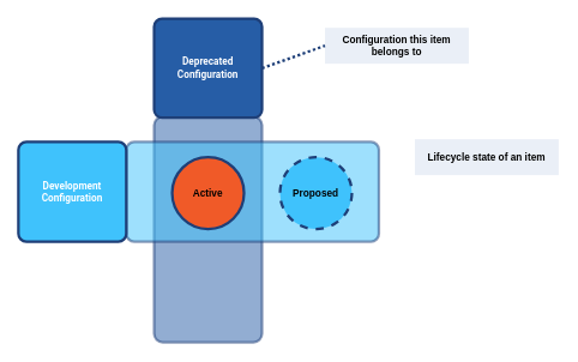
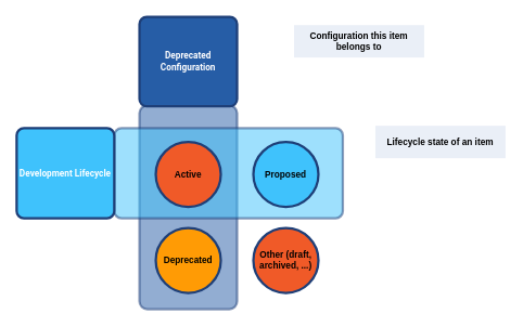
  <mxCell id="0" />
  <mxCell id="1" parent="0" />
  <mxCell id="2" value="" style="rounded=1;whiteSpace=wrap;html=1;strokeWidth=3;arcSize=8;strokeColor=#1E3F78;fillColor=#265DA6;fontStyle=1;spacing=2;fontSize=11;opacity=50;" vertex="1" parent="1"><mxGeometry x="171" y="129" width="120" height="251" as="geometry" /></mxCell>
  <mxCell id="3" value="" style="rounded=1;whiteSpace=wrap;html=1;strokeWidth=3;arcSize=8;strokeColor=#1E3F78;fillColor=#3FC2FC;fontStyle=1;spacing=2;fontSize=11;opacity=50;" vertex="1" parent="1"><mxGeometry x="140" y="157" width="281" height="111" as="geometry" /></mxCell>
  <mxCell id="4" value="&lt;font color=&quot;#ffffff&quot; face=&quot;Roboto&quot; data-font-src=&quot;https://fonts.googleapis.com/css?family=Roboto&quot; style=&quot;font-size: 11px; line-height: 125%;&quot;&gt;Deprecated Configuration&lt;/font&gt;" style="rounded=1;whiteSpace=wrap;html=1;strokeWidth=3;arcSize=8;strokeColor=#1E3F78;fillColor=#265DA6;fontStyle=1;spacing=2;fontSize=11;" parent="1" vertex="1"><mxGeometry x="171" y="20" width="120" height="110" as="geometry" /></mxCell>
- <mxCell id="5" value="&lt;font color=&quot;#ffffff&quot; face=&quot;Roboto&quot; data-font-src=&quot;https://fonts.googleapis.com/css?family=Roboto&quot; style=&quot;font-size: 11px; line-height: 125%;&quot;&gt;Development Configuration&lt;/font&gt;" style="rounded=1;whiteSpace=wrap;html=1;strokeWidth=3;arcSize=8;strokeColor=#1E3F78;fillColor=#3FC2FC;fontStyle=1;spacing=2;fontSize=11;" parent="1" vertex="1"><mxGeometry x="20" y="157" width="120" height="111" as="geometry" /></mxCell>
+ <mxCell id="5" value="&lt;font color=&quot;#ffffff&quot; face=&quot;Roboto&quot; data-font-src=&quot;https://fonts.googleapis.com/css?family=Roboto&quot; style=&quot;font-size: 11px; line-height: 125%;&quot;&gt;Development Lifecycle&lt;/font&gt;" style="rounded=1;whiteSpace=wrap;html=1;strokeWidth=3;arcSize=8;strokeColor=#1E3F78;fillColor=#3FC2FC;fontStyle=1;spacing=2;fontSize=11;" parent="1" vertex="1"><mxGeometry x="20" y="157" width="120" height="111" as="geometry" /></mxCell>
  <mxCell id="6" value="Lifecycle state of an item" style="rounded=0;whiteSpace=wrap;html=1;strokeWidth=2;perimeterSpacing=0;glass=0;strokeColor=none;fillColor=#EAEFF7;fontStyle=1;spacing=2;fontSize=11;" parent="1" vertex="1"><mxGeometry x="461" y="154" width="160" height="40" as="geometry" /></mxCell>
  <mxCell id="7" value="Active" style="ellipse;whiteSpace=wrap;html=1;aspect=fixed;rounded=0;glass=0;strokeColor=#1E3F78;strokeWidth=3;fillColor=#f05a28;fontStyle=1;spacing=2;fontSize=11;" vertex="1" parent="1"><mxGeometry x="191" y="174" width="80" height="80" as="geometry" /></mxCell>
- <mxCell id="8" value="Proposed" style="ellipse;whiteSpace=wrap;html=1;aspect=fixed;rounded=0;glass=0;strokeColor=#1E3F78;strokeWidth=3;fillColor=#3FC2FC;fontStyle=1;spacing=2;fontSize=11;dashed=1;" vertex="1" parent="1"><mxGeometry x="311" y="174" width="80" height="80" as="geometry" /></mxCell>
+ <mxCell id="8" value="Proposed" style="ellipse;whiteSpace=wrap;html=1;aspect=fixed;rounded=0;glass=0;strokeColor=#1E3F78;strokeWidth=3;fillColor=#3FC2FC;fontStyle=1;spacing=2;fontSize=11;" vertex="1" parent="1"><mxGeometry x="311" y="174" width="80" height="80" as="geometry" /></mxCell>
+ <mxCell id="9" value="Deprecated" style="ellipse;whiteSpace=wrap;html=1;aspect=fixed;rounded=0;glass=0;strokeColor=#1E3F78;strokeWidth=3;fillColor=#FF9B05;fontStyle=1;spacing=2;fontSize=11;" vertex="1" parent="1"><mxGeometry x="191" y="280" width="80" height="80" as="geometry" /></mxCell>
+ <mxCell id="10" value="Other (draft, archived, ...)" style="ellipse;whiteSpace=wrap;html=1;aspect=fixed;rounded=0;glass=0;strokeColor=#1E3F78;strokeWidth=3;fillColor=#F05A28;fontStyle=1;spacing=2;fontSize=11;" vertex="1" parent="1"><mxGeometry x="311" y="280" width="80" height="80" as="geometry" /></mxCell>
  <mxCell id="11" value="Configuration this item belongs to" style="rounded=0;whiteSpace=wrap;html=1;strokeWidth=2;perimeterSpacing=0;glass=0;strokeColor=none;fillColor=#EAEFF7;fontStyle=1;spacing=2;fontSize=11;" vertex="1" parent="1"><mxGeometry x="361" y="30" width="160" height="40" as="geometry" /></mxCell>
- <mxCell id="12" value="" style="endArrow=none;html=1;strokeWidth=3;strokeColor=#1E3F78;dashed=1;dashPattern=1 1;rounded=0;entryX=0;entryY=0.5;entryDx=0;entryDy=0;exitX=1;exitY=0.5;exitDx=0;exitDy=0;" edge="1" parent="1" source="4" target="11"><mxGeometry width="50" height="50" relative="1" as="geometry"><mxPoint x="481" y="400" as="sourcePoint" /><mxPoint x="531" y="350" as="targetPoint" /></mxGeometry></mxCell>
